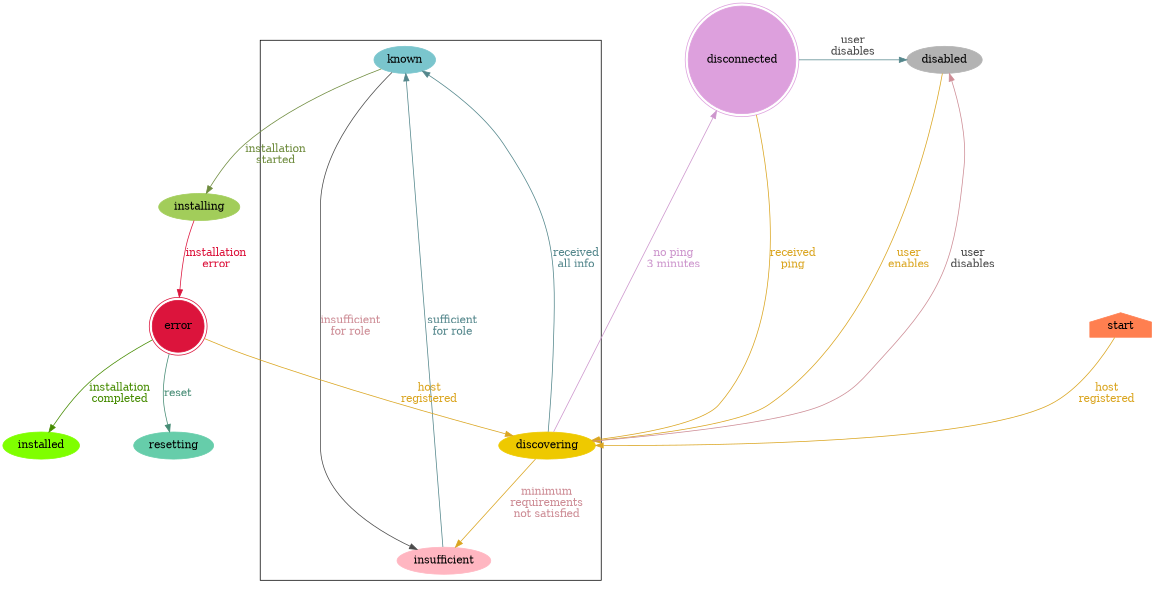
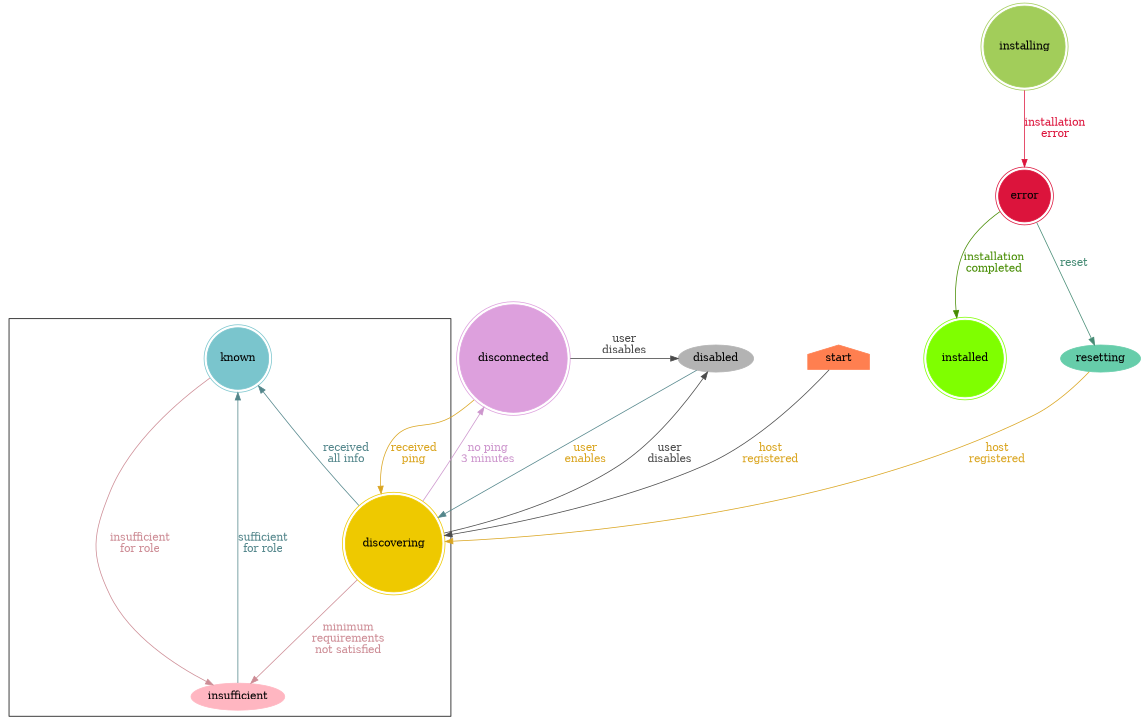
  digraph {
    compound=true
    newrank=false
    nodesep=1.0
    ranksep=1.0
    node [style=filled]
    edge [color=goldenrod fontcolor=goldenrod]
-   installed [color=chartreuse shape=ellipse]
-   known [color=cadetblue3]
+   installed [color=chartreuse shape=doublecircle]
+   known [color=cadetblue3 shape=doublecircle]
    disconnected [color=plum shape=doublecircle]
    disabled [color=grey70]
-   discovering [color=gold2]
+   discovering [color=gold2 shape=doublecircle]
    insufficient [color=lightpink]
-   installing [color=darkolivegreen3]
+   installing [color=darkolivegreen3 shape=doublecircle]
    start [color=coral shape=house]
    error [color=crimson shape=doublecircle]
    resetting [color=aquamarine3]
    subgraph sub_1 {
      rank=max
      installed
    }
    subgraph sub_2 {
      rank=same
      known
      disconnected
      disabled
    }
    subgraph cluster_3 {
      known
      discovering
      insufficient
    }
-   known -> insufficient [color=grey29 fontcolor=lightpink3 label="insufficient\nfor role"]
-   known -> installing [color=darkolivegreen4 fontcolor=darkolivegreen4 label="installation\nstarted"]
-   disconnected -> disabled [color=cadetblue4 fontcolor=grey29 label="user\ndisables"]
+   known -> insufficient [color=lightpink3 fontcolor=lightpink3 label="insufficient\nfor role"]
+   disconnected -> disabled [color=grey29 fontcolor=grey29 label="user\ndisables"]
    disconnected -> discovering [label="received\nping"]
-   disabled -> discovering [label="user\nenables"]
+   disabled -> discovering [color=cadetblue4 label="user\nenables"]
    discovering -> known [color=cadetblue4 fontcolor=cadetblue4 label="received\nall info"]
    discovering -> disconnected [color=plum3 fontcolor=plum3 label="no ping\n3 minutes"]
-   discovering -> disabled [color=lightpink3 fontcolor=grey29 label="user\ndisables"]
-   discovering -> insufficient [fontcolor=lightpink3 label="minimum\nrequirements\nnot satisfied"]
+   discovering -> disabled [color=grey29 fontcolor=grey29 label="user\ndisables"]
+   discovering -> insufficient [color=lightpink3 fontcolor=lightpink3 label="minimum\nrequirements\nnot satisfied"]
    insufficient -> known [color=cadetblue4 fontcolor=cadetblue4 label="sufficient\nfor role"]
    installing -> error [color=crimson fontcolor=crimson label="installation\nerror"]
-   start -> discovering [label="host\nregistered"]
+   start -> discovering [color=grey29 label="host\nregistered"]
    error -> installed [color=chartreuse4 fontcolor=chartreuse4 label="installation\ncompleted"]
    error -> resetting [color=aquamarine4 fontcolor=aquamarine4 label=reset]
-   error -> discovering [label="host\nregistered"]
+   resetting -> discovering [label="host\nregistered"]
  }
